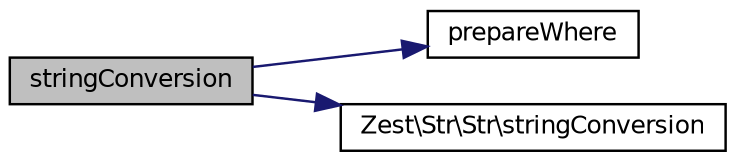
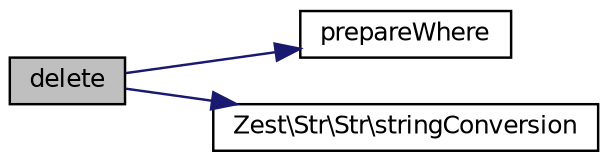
  digraph {
    rankdir=LR
    node [color=black fillcolor=white fontname=Helvetica fontsize=10 shape=record style=filled]
    edge [color=midnightblue fontname=Helvetica fontsize=10 labelfontname=Helvetica labelfontsize=10 style=solid]
-   n1 [fillcolor=grey75 fontcolor=black height=0.2 label=stringConversion width=0.4]
+   n1 [fillcolor=grey75 fontcolor=black height=0.2 label=delete width=0.4]
    n2 [height=0.2 label=prepareWhere width=0.4]
    n3 [height=0.2 label="Zest\\Str\\Str\\stringConversion" width=0.4]
    n1 -> n2
    n1 -> n3
  }
